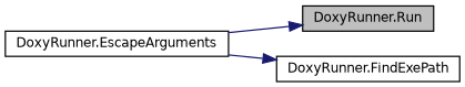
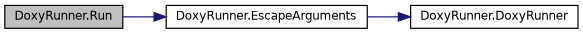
  digraph {
    rankdir=LR
    node [color=black fillcolor=white fontname=Helvetica fontsize=10 shape=record style=filled]
    edge [color=midnightblue fontname=Helvetica fontsize=10 labelfontname=Helvetica labelfontsize=10 style=solid]
    n1 [fillcolor=grey75 fontcolor=black height=0.2 label="DoxyRunner.Run" width=0.4]
    n2 [height=0.2 label="DoxyRunner.EscapeArguments" width=0.4]
-   n3 [height=0.2 label="DoxyRunner.FindExePath" width=0.4]
-   n2 -> n1
+   n3 [height=0.2 label="DoxyRunner.DoxyRunner" width=0.4]
+   n1 -> n2
    n2 -> n3
  }
